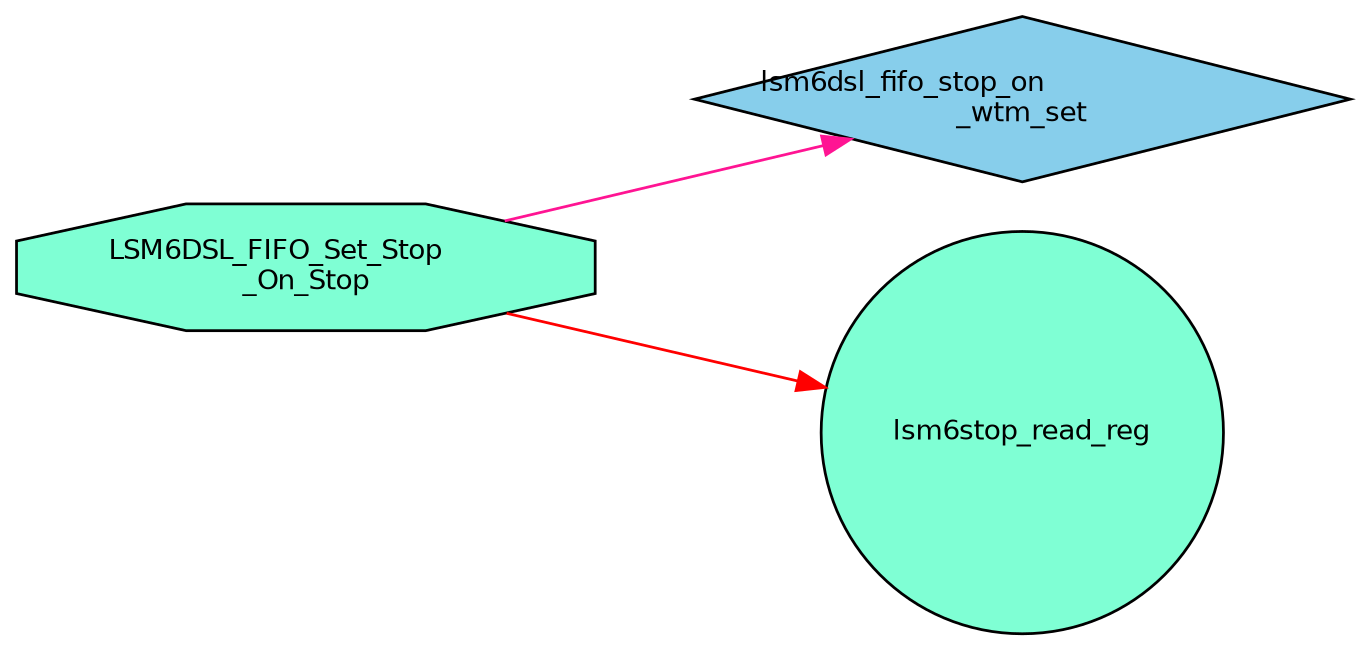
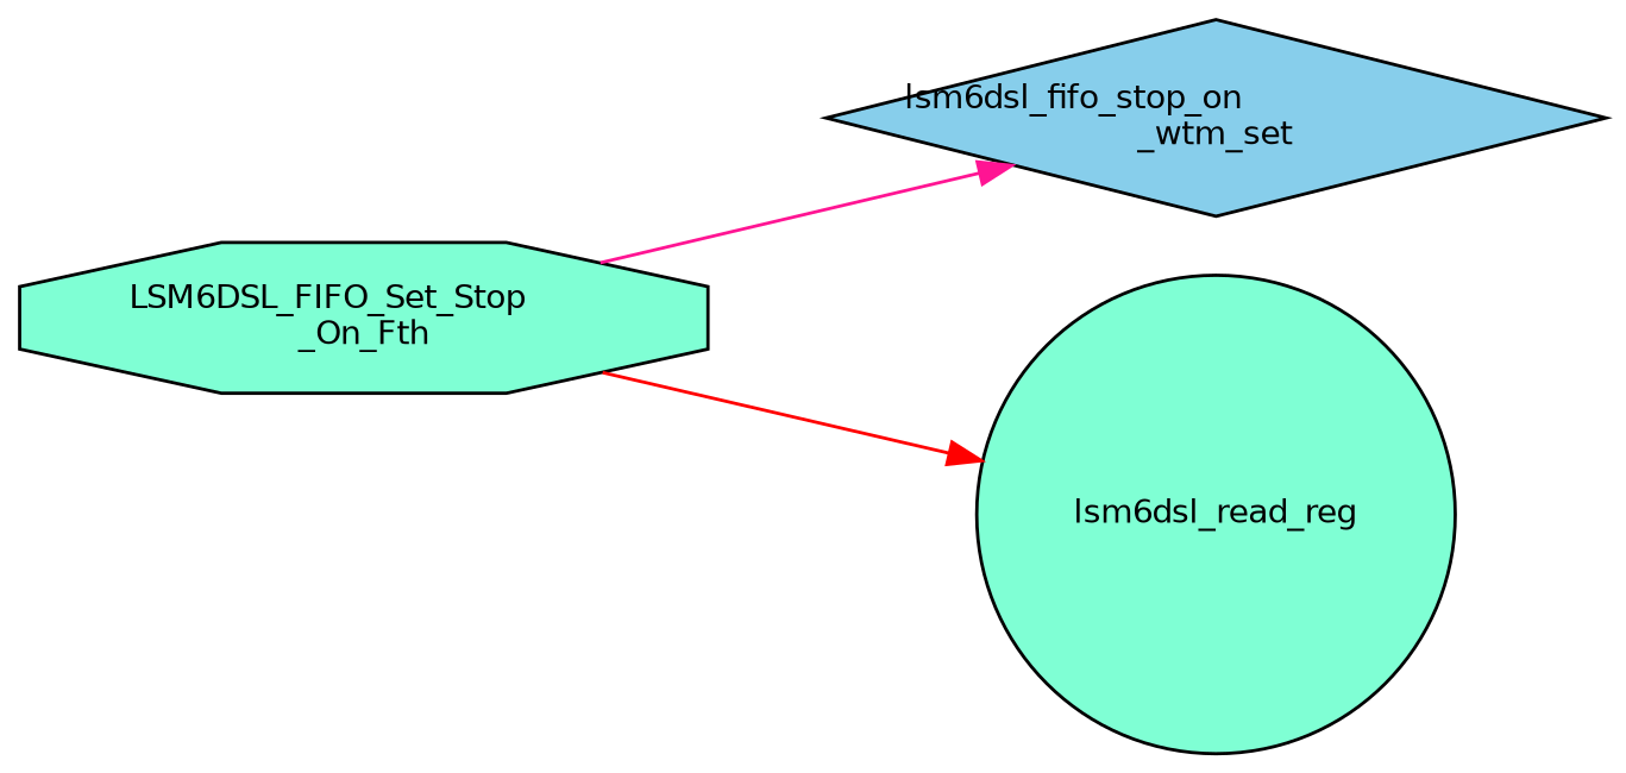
  digraph {
    rankdir=LR
    node [color=black fillcolor=aquamarine fontname=Helvetica fontsize=10 style=filled]
    edge [fontname=Helvetica fontsize=10 labelfontname=Helvetica labelfontsize=10 style=solid]
-   n1 [fontcolor=black height=0.2 label="LSM6DSL_FIFO_Set_Stop\l_On_Stop" shape=octagon width=0.4]
+   n1 [fontcolor=black height=0.2 label="LSM6DSL_FIFO_Set_Stop\l_On_Fth" shape=octagon width=0.4]
    n2 [fillcolor=skyblue height=0.2 label="lsm6dsl_fifo_stop_on\l_wtm_set" shape=diamond width=0.4]
-   n3 [height=0.2 label=lsm6stop_read_reg shape=circle width=0.4]
+   n3 [height=0.2 label=lsm6dsl_read_reg shape=circle width=0.4]
    n1 -> n2 [color=deeppink]
    n1 -> n3 [color=red]
  }
